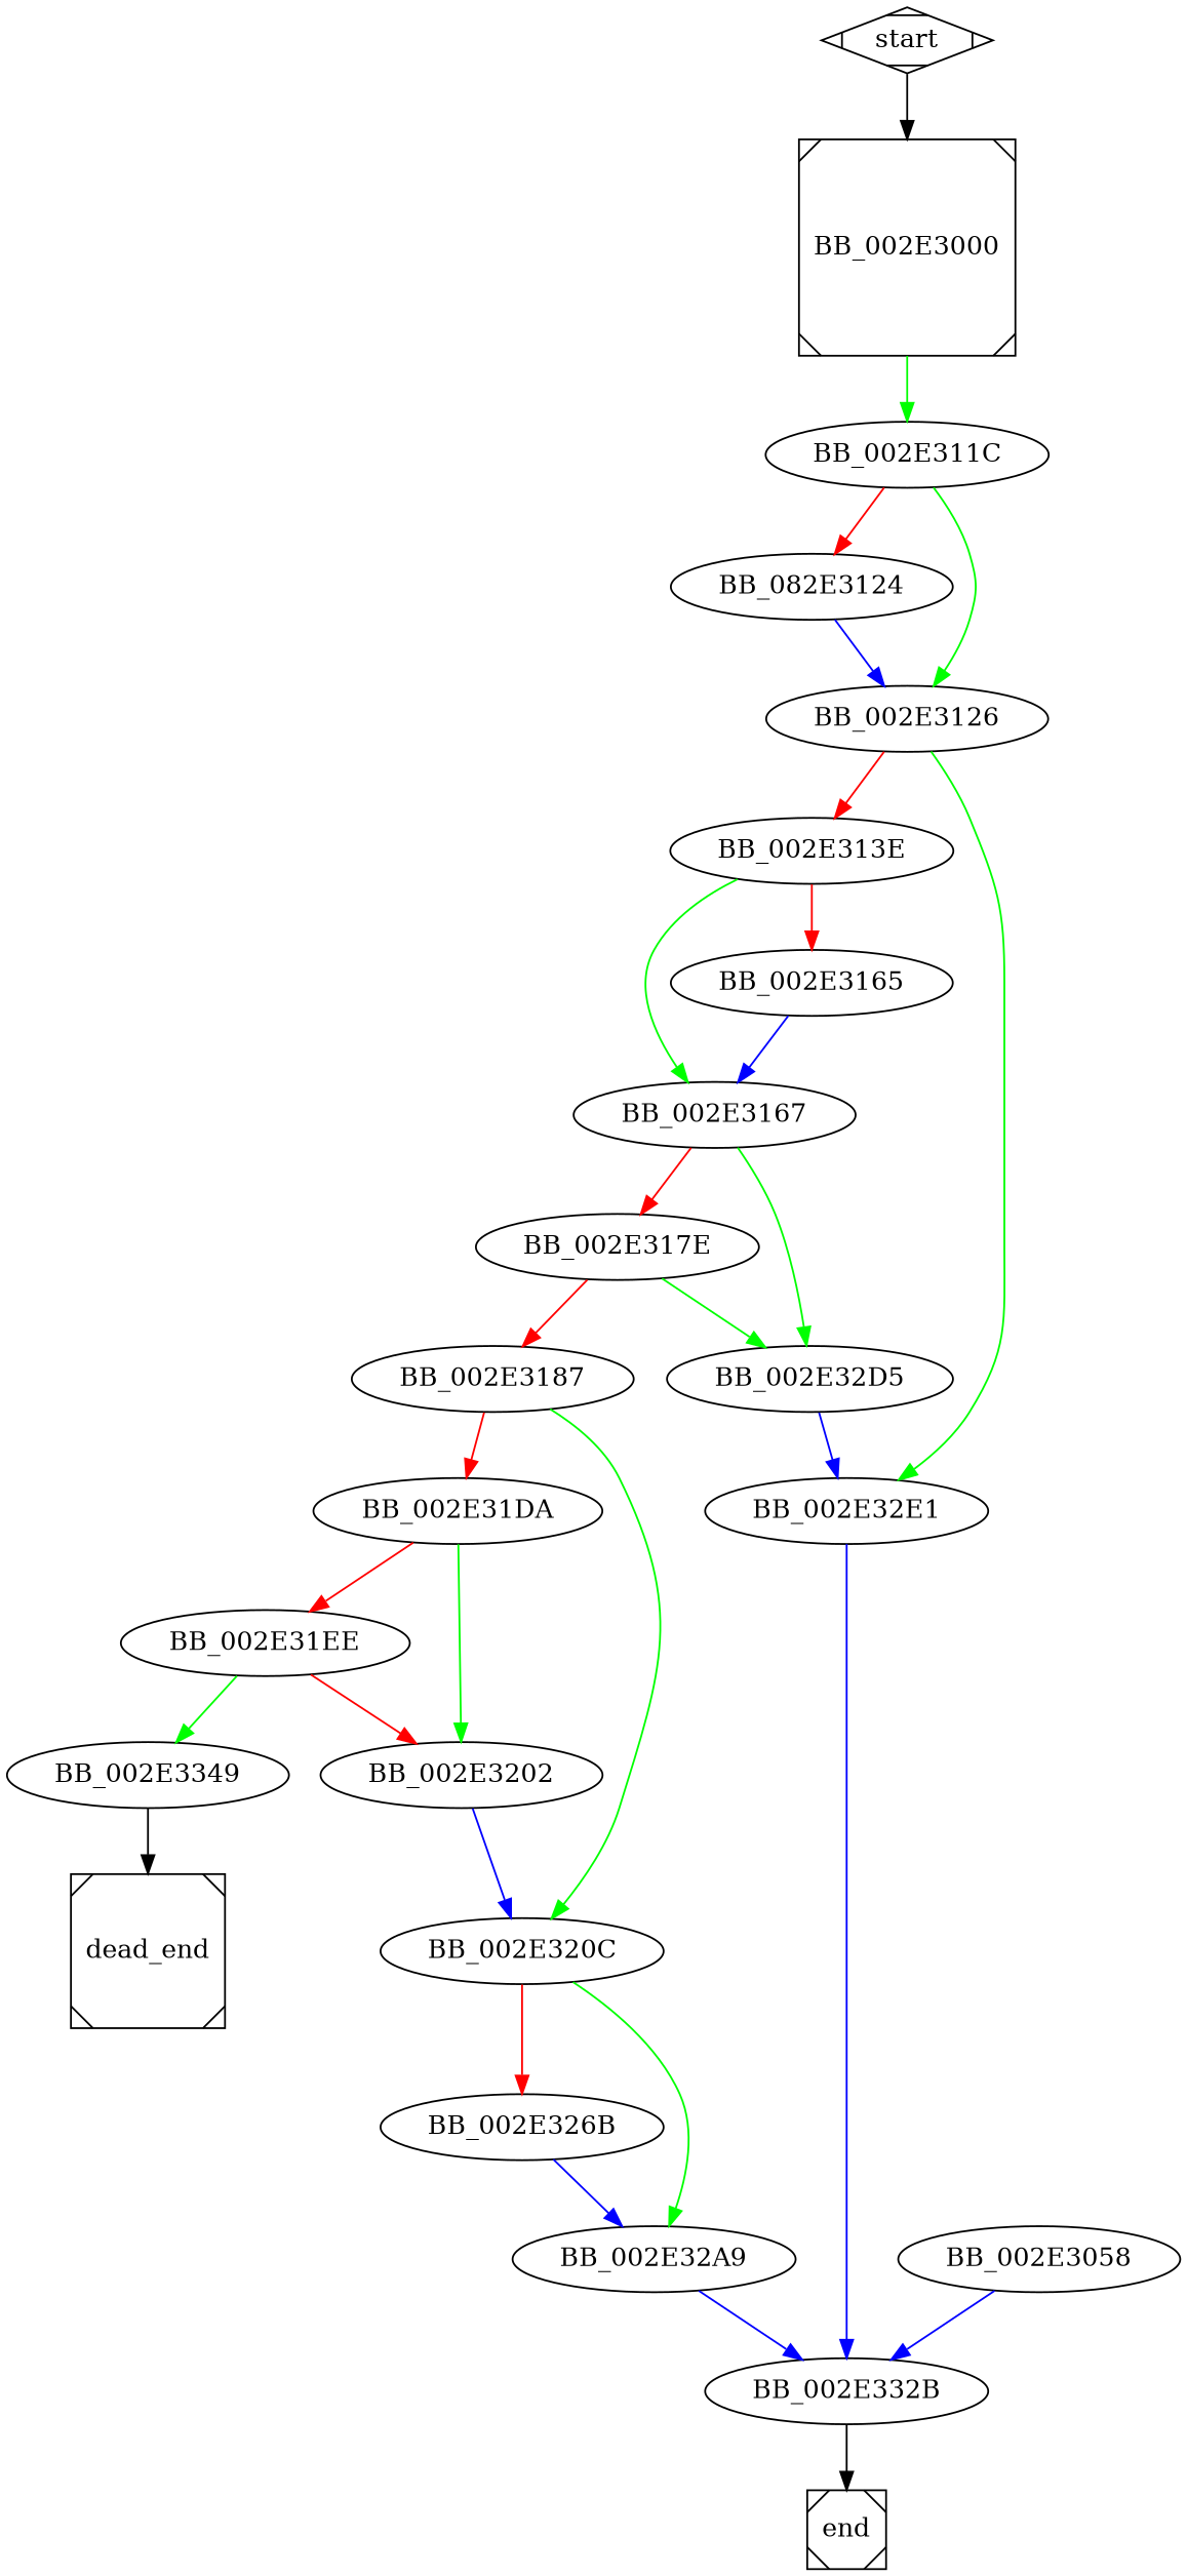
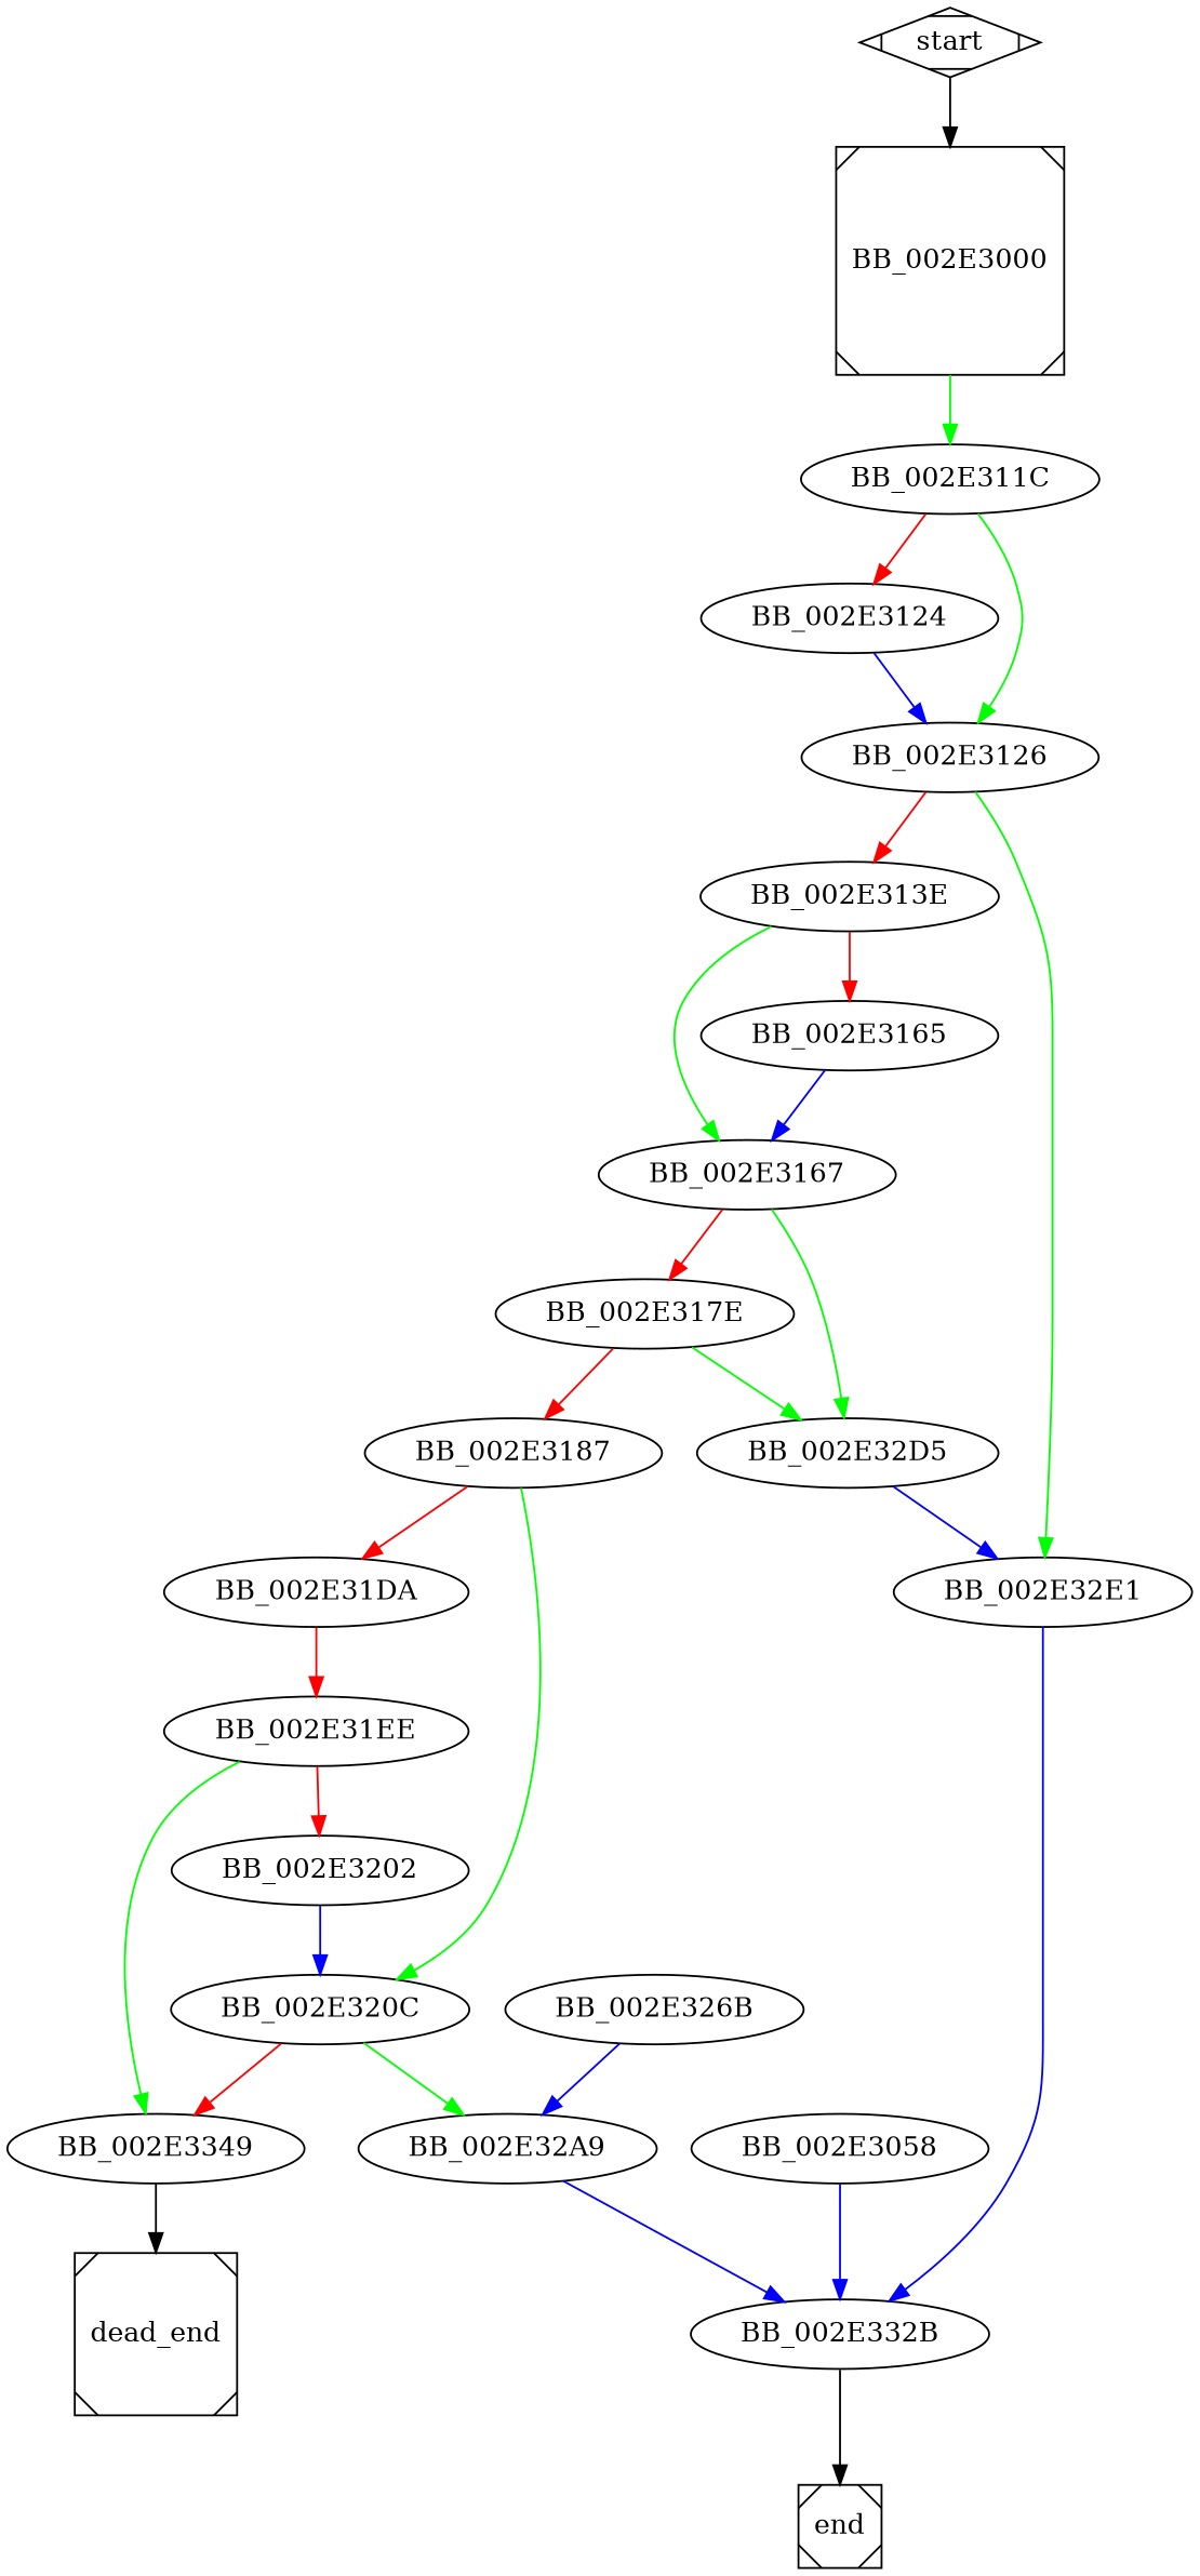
  digraph {
    edge [color=green]
    start [shape=Mdiamond]
    BB_002E3000 [shape=Msquare]
    BB_002E311C
    BB_002E3058
    BB_002E332B
-   BB_002E3124 [label=BB_082E3124]
+   BB_002E3124
    BB_002E3126
    end [shape=Msquare]
    BB_002E313E
    BB_002E32E1
    BB_002E3165
    BB_002E3167
    BB_002E317E
    BB_002E32D5
    BB_002E3187
    BB_002E31DA
    BB_002E320C
    BB_002E31EE
    BB_002E3202
    BB_002E326B
    BB_002E32A9
    BB_002E3349
    dead_end [shape=Msquare]
    start -> BB_002E3000 [color=""]
    BB_002E3000 -> BB_002E311C
    BB_002E311C -> BB_002E3124 [color=red]
    BB_002E311C -> BB_002E3126
    BB_002E3058 -> BB_002E332B [color=blue]
    BB_002E332B -> end [color=""]
    BB_002E3124 -> BB_002E3126 [color=blue]
    BB_002E3126 -> BB_002E313E [color=red]
    BB_002E3126 -> BB_002E32E1
    BB_002E313E -> BB_002E3165 [color=red]
    BB_002E313E -> BB_002E3167
    BB_002E32E1 -> BB_002E332B [color=blue]
    BB_002E3165 -> BB_002E3167 [color=blue]
    BB_002E3167 -> BB_002E317E [color=red]
    BB_002E3167 -> BB_002E32D5
    BB_002E317E -> BB_002E32D5
    BB_002E317E -> BB_002E3187 [color=red]
    BB_002E32D5 -> BB_002E32E1 [color=blue]
    BB_002E3187 -> BB_002E31DA [color=red]
    BB_002E3187 -> BB_002E320C
    BB_002E31DA -> BB_002E31EE [color=red]
-   BB_002E31DA -> BB_002E3202
-   BB_002E320C -> BB_002E326B [color=red]
+   BB_002E320C -> BB_002E3349 [color=red]
    BB_002E320C -> BB_002E32A9
    BB_002E31EE -> BB_002E3202 [color=red]
    BB_002E31EE -> BB_002E3349
    BB_002E3202 -> BB_002E320C [color=blue]
    BB_002E326B -> BB_002E32A9 [color=blue]
    BB_002E32A9 -> BB_002E332B [color=blue]
    BB_002E3349 -> dead_end [color=""]
  }
